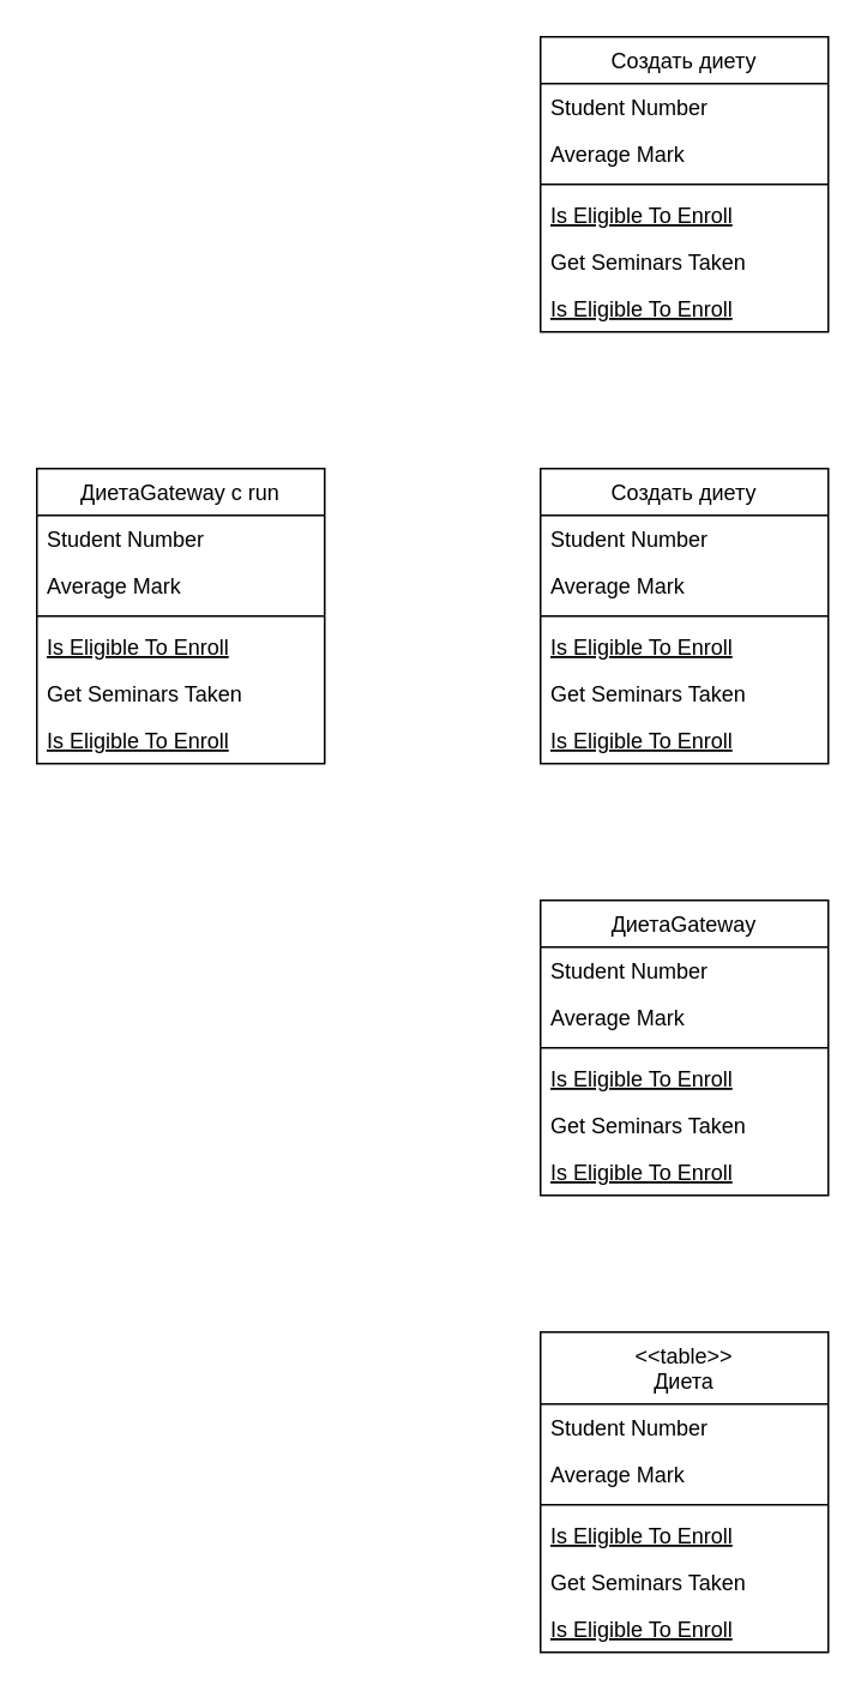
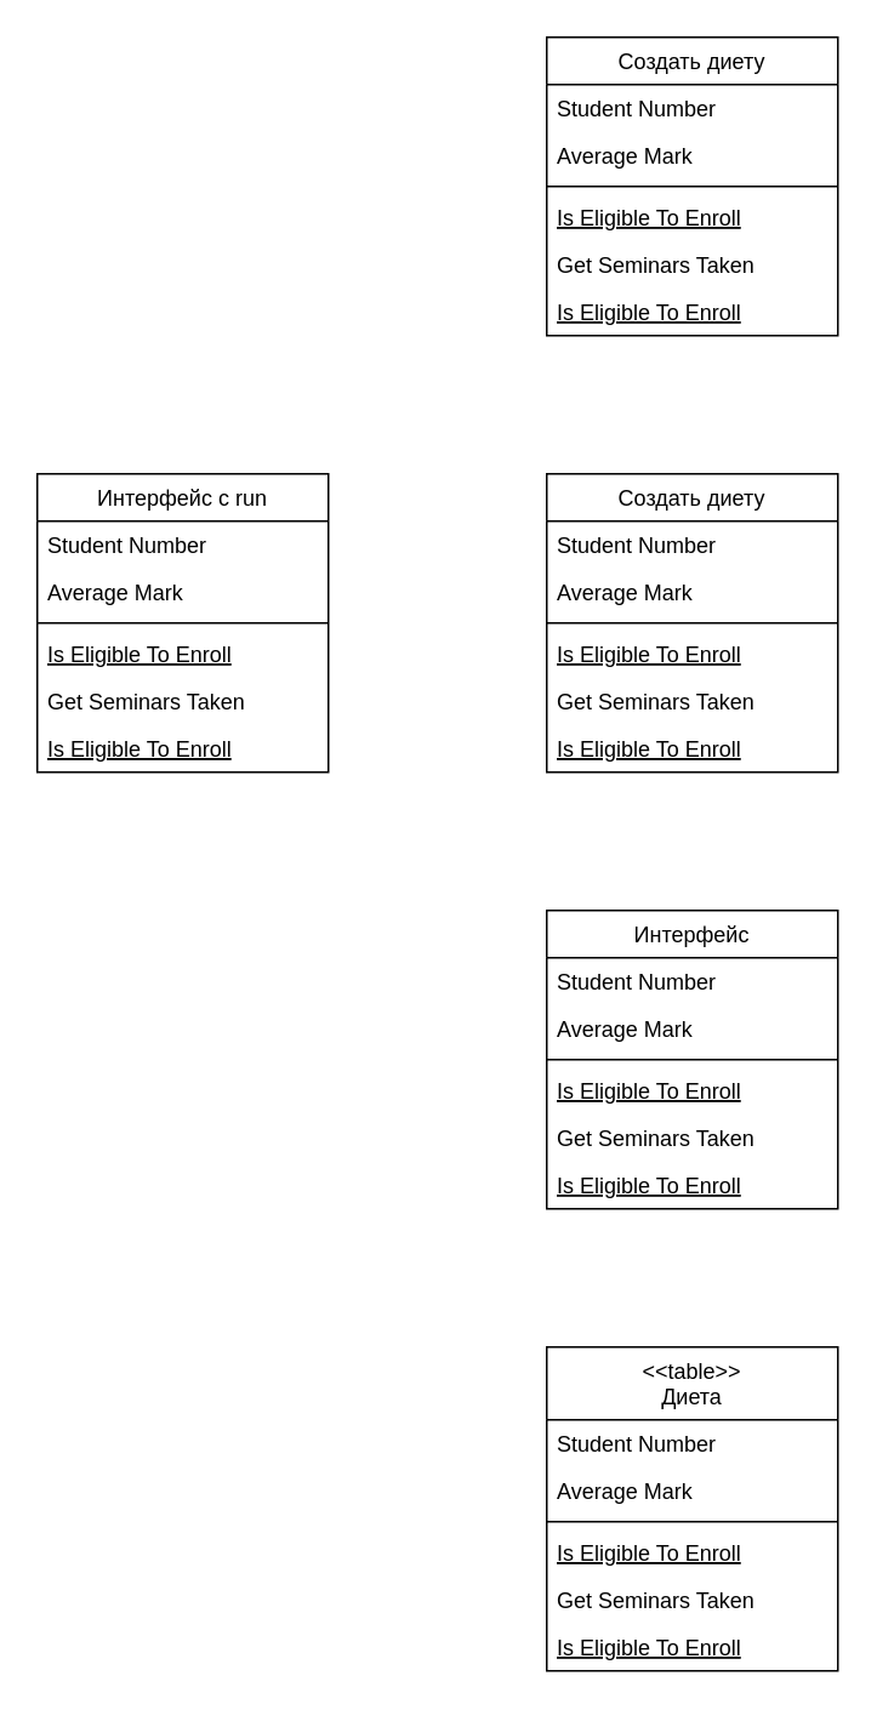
  <mxCell id="0" />
  <mxCell id="1" parent="0" />
- <mxCell id="2" value="ДиетаGateway" style="swimlane;fontStyle=0;align=center;verticalAlign=top;childLayout=stackLayout;horizontal=1;startSize=26;horizontalStack=0;resizeParent=1;resizeLast=0;collapsible=1;marginBottom=0;rounded=0;shadow=0;strokeWidth=1;" parent="1" vertex="1"><mxGeometry x="300" y="500" width="160" height="164" as="geometry"><mxRectangle x="130" y="380" width="160" height="26" as="alternateBounds" /></mxGeometry></mxCell>
+ <mxCell id="2" value="Интерфейс" style="swimlane;fontStyle=0;align=center;verticalAlign=top;childLayout=stackLayout;horizontal=1;startSize=26;horizontalStack=0;resizeParent=1;resizeLast=0;collapsible=1;marginBottom=0;rounded=0;shadow=0;strokeWidth=1;" parent="1" vertex="1"><mxGeometry x="300" y="500" width="160" height="164" as="geometry"><mxRectangle x="130" y="380" width="160" height="26" as="alternateBounds" /></mxGeometry></mxCell>
  <mxCell id="3" value="Student Number" style="text;align=left;verticalAlign=top;spacingLeft=4;spacingRight=4;overflow=hidden;rotatable=0;points=[[0,0.5],[1,0.5]];portConstraint=eastwest;" parent="2" vertex="1"><mxGeometry y="26" width="160" height="26" as="geometry" /></mxCell>
  <mxCell id="4" value="Average Mark" style="text;align=left;verticalAlign=top;spacingLeft=4;spacingRight=4;overflow=hidden;rotatable=0;points=[[0,0.5],[1,0.5]];portConstraint=eastwest;rounded=0;shadow=0;html=0;" parent="2" vertex="1"><mxGeometry y="52" width="160" height="26" as="geometry" /></mxCell>
  <mxCell id="5" value="" style="line;html=1;strokeWidth=1;align=left;verticalAlign=middle;spacingTop=-1;spacingLeft=3;spacingRight=3;rotatable=0;labelPosition=right;points=[];portConstraint=eastwest;" parent="2" vertex="1"><mxGeometry y="78" width="160" height="8" as="geometry" /></mxCell>
  <mxCell id="6" value="Is Eligible To Enroll" style="text;align=left;verticalAlign=top;spacingLeft=4;spacingRight=4;overflow=hidden;rotatable=0;points=[[0,0.5],[1,0.5]];portConstraint=eastwest;fontStyle=4" parent="2" vertex="1"><mxGeometry y="86" width="160" height="26" as="geometry" /></mxCell>
  <mxCell id="7" value="Get Seminars Taken" style="text;align=left;verticalAlign=top;spacingLeft=4;spacingRight=4;overflow=hidden;rotatable=0;points=[[0,0.5],[1,0.5]];portConstraint=eastwest;" parent="2" vertex="1"><mxGeometry y="112" width="160" height="26" as="geometry" /></mxCell>
  <mxCell id="8" value="Is Eligible To Enroll" style="text;align=left;verticalAlign=top;spacingLeft=4;spacingRight=4;overflow=hidden;rotatable=0;points=[[0,0.5],[1,0.5]];portConstraint=eastwest;fontStyle=4" parent="2" vertex="1"><mxGeometry y="138" width="160" height="26" as="geometry" /></mxCell>
  <mxCell id="9" value="&lt;&lt;table&gt;&gt;&#10;Диета" style="swimlane;fontStyle=0;align=center;verticalAlign=top;childLayout=stackLayout;horizontal=1;startSize=40;horizontalStack=0;resizeParent=1;resizeLast=0;collapsible=1;marginBottom=0;rounded=0;shadow=0;strokeWidth=1;" parent="1" vertex="1"><mxGeometry x="300" y="740" width="160" height="178" as="geometry"><mxRectangle x="130" y="380" width="160" height="26" as="alternateBounds" /></mxGeometry></mxCell>
  <mxCell id="10" value="Student Number" style="text;align=left;verticalAlign=top;spacingLeft=4;spacingRight=4;overflow=hidden;rotatable=0;points=[[0,0.5],[1,0.5]];portConstraint=eastwest;" parent="9" vertex="1"><mxGeometry y="40" width="160" height="26" as="geometry" /></mxCell>
  <mxCell id="11" value="Average Mark" style="text;align=left;verticalAlign=top;spacingLeft=4;spacingRight=4;overflow=hidden;rotatable=0;points=[[0,0.5],[1,0.5]];portConstraint=eastwest;rounded=0;shadow=0;html=0;" parent="9" vertex="1"><mxGeometry y="66" width="160" height="26" as="geometry" /></mxCell>
  <mxCell id="12" value="" style="line;html=1;strokeWidth=1;align=left;verticalAlign=middle;spacingTop=-1;spacingLeft=3;spacingRight=3;rotatable=0;labelPosition=right;points=[];portConstraint=eastwest;" parent="9" vertex="1"><mxGeometry y="92" width="160" height="8" as="geometry" /></mxCell>
  <mxCell id="13" value="Is Eligible To Enroll" style="text;align=left;verticalAlign=top;spacingLeft=4;spacingRight=4;overflow=hidden;rotatable=0;points=[[0,0.5],[1,0.5]];portConstraint=eastwest;fontStyle=4" parent="9" vertex="1"><mxGeometry y="100" width="160" height="26" as="geometry" /></mxCell>
  <mxCell id="14" value="Get Seminars Taken" style="text;align=left;verticalAlign=top;spacingLeft=4;spacingRight=4;overflow=hidden;rotatable=0;points=[[0,0.5],[1,0.5]];portConstraint=eastwest;" parent="9" vertex="1"><mxGeometry y="126" width="160" height="26" as="geometry" /></mxCell>
  <mxCell id="15" value="Is Eligible To Enroll" style="text;align=left;verticalAlign=top;spacingLeft=4;spacingRight=4;overflow=hidden;rotatable=0;points=[[0,0.5],[1,0.5]];portConstraint=eastwest;fontStyle=4" parent="9" vertex="1"><mxGeometry y="152" width="160" height="26" as="geometry" /></mxCell>
  <mxCell id="16" value="Создать диету" style="swimlane;fontStyle=0;align=center;verticalAlign=top;childLayout=stackLayout;horizontal=1;startSize=26;horizontalStack=0;resizeParent=1;resizeLast=0;collapsible=1;marginBottom=0;rounded=0;shadow=0;strokeWidth=1;" parent="1" vertex="1"><mxGeometry x="300" y="260" width="160" height="164" as="geometry"><mxRectangle x="130" y="380" width="160" height="26" as="alternateBounds" /></mxGeometry></mxCell>
  <mxCell id="17" value="Student Number" style="text;align=left;verticalAlign=top;spacingLeft=4;spacingRight=4;overflow=hidden;rotatable=0;points=[[0,0.5],[1,0.5]];portConstraint=eastwest;" parent="16" vertex="1"><mxGeometry y="26" width="160" height="26" as="geometry" /></mxCell>
  <mxCell id="18" value="Average Mark" style="text;align=left;verticalAlign=top;spacingLeft=4;spacingRight=4;overflow=hidden;rotatable=0;points=[[0,0.5],[1,0.5]];portConstraint=eastwest;rounded=0;shadow=0;html=0;" parent="16" vertex="1"><mxGeometry y="52" width="160" height="26" as="geometry" /></mxCell>
  <mxCell id="19" value="" style="line;html=1;strokeWidth=1;align=left;verticalAlign=middle;spacingTop=-1;spacingLeft=3;spacingRight=3;rotatable=0;labelPosition=right;points=[];portConstraint=eastwest;" parent="16" vertex="1"><mxGeometry y="78" width="160" height="8" as="geometry" /></mxCell>
  <mxCell id="20" value="Is Eligible To Enroll" style="text;align=left;verticalAlign=top;spacingLeft=4;spacingRight=4;overflow=hidden;rotatable=0;points=[[0,0.5],[1,0.5]];portConstraint=eastwest;fontStyle=4" parent="16" vertex="1"><mxGeometry y="86" width="160" height="26" as="geometry" /></mxCell>
  <mxCell id="21" value="Get Seminars Taken" style="text;align=left;verticalAlign=top;spacingLeft=4;spacingRight=4;overflow=hidden;rotatable=0;points=[[0,0.5],[1,0.5]];portConstraint=eastwest;" parent="16" vertex="1"><mxGeometry y="112" width="160" height="26" as="geometry" /></mxCell>
  <mxCell id="22" value="Is Eligible To Enroll" style="text;align=left;verticalAlign=top;spacingLeft=4;spacingRight=4;overflow=hidden;rotatable=0;points=[[0,0.5],[1,0.5]];portConstraint=eastwest;fontStyle=4" parent="16" vertex="1"><mxGeometry y="138" width="160" height="26" as="geometry" /></mxCell>
  <mxCell id="23" value="Создать диету" style="swimlane;fontStyle=0;align=center;verticalAlign=top;childLayout=stackLayout;horizontal=1;startSize=26;horizontalStack=0;resizeParent=1;resizeLast=0;collapsible=1;marginBottom=0;rounded=0;shadow=0;strokeWidth=1;" parent="1" vertex="1"><mxGeometry x="300" y="20" width="160" height="164" as="geometry"><mxRectangle x="130" y="380" width="160" height="26" as="alternateBounds" /></mxGeometry></mxCell>
  <mxCell id="24" value="Student Number" style="text;align=left;verticalAlign=top;spacingLeft=4;spacingRight=4;overflow=hidden;rotatable=0;points=[[0,0.5],[1,0.5]];portConstraint=eastwest;" parent="23" vertex="1"><mxGeometry y="26" width="160" height="26" as="geometry" /></mxCell>
  <mxCell id="25" value="Average Mark" style="text;align=left;verticalAlign=top;spacingLeft=4;spacingRight=4;overflow=hidden;rotatable=0;points=[[0,0.5],[1,0.5]];portConstraint=eastwest;rounded=0;shadow=0;html=0;" parent="23" vertex="1"><mxGeometry y="52" width="160" height="26" as="geometry" /></mxCell>
  <mxCell id="26" value="" style="line;html=1;strokeWidth=1;align=left;verticalAlign=middle;spacingTop=-1;spacingLeft=3;spacingRight=3;rotatable=0;labelPosition=right;points=[];portConstraint=eastwest;" parent="23" vertex="1"><mxGeometry y="78" width="160" height="8" as="geometry" /></mxCell>
  <mxCell id="27" value="Is Eligible To Enroll" style="text;align=left;verticalAlign=top;spacingLeft=4;spacingRight=4;overflow=hidden;rotatable=0;points=[[0,0.5],[1,0.5]];portConstraint=eastwest;fontStyle=4" parent="23" vertex="1"><mxGeometry y="86" width="160" height="26" as="geometry" /></mxCell>
  <mxCell id="28" value="Get Seminars Taken" style="text;align=left;verticalAlign=top;spacingLeft=4;spacingRight=4;overflow=hidden;rotatable=0;points=[[0,0.5],[1,0.5]];portConstraint=eastwest;" parent="23" vertex="1"><mxGeometry y="112" width="160" height="26" as="geometry" /></mxCell>
  <mxCell id="29" value="Is Eligible To Enroll" style="text;align=left;verticalAlign=top;spacingLeft=4;spacingRight=4;overflow=hidden;rotatable=0;points=[[0,0.5],[1,0.5]];portConstraint=eastwest;fontStyle=4" parent="23" vertex="1"><mxGeometry y="138" width="160" height="26" as="geometry" /></mxCell>
- <mxCell id="30" value="ДиетаGateway с run" style="swimlane;fontStyle=0;align=center;verticalAlign=top;childLayout=stackLayout;horizontal=1;startSize=26;horizontalStack=0;resizeParent=1;resizeLast=0;collapsible=1;marginBottom=0;rounded=0;shadow=0;strokeWidth=1;" vertex="1" parent="1"><mxGeometry x="20" y="260" width="160" height="164" as="geometry"><mxRectangle x="130" y="380" width="160" height="26" as="alternateBounds" /></mxGeometry></mxCell>
+ <mxCell id="30" value="Интерфейс с run" style="swimlane;fontStyle=0;align=center;verticalAlign=top;childLayout=stackLayout;horizontal=1;startSize=26;horizontalStack=0;resizeParent=1;resizeLast=0;collapsible=1;marginBottom=0;rounded=0;shadow=0;strokeWidth=1;" vertex="1" parent="1"><mxGeometry x="20" y="260" width="160" height="164" as="geometry"><mxRectangle x="130" y="380" width="160" height="26" as="alternateBounds" /></mxGeometry></mxCell>
  <mxCell id="31" value="Student Number" style="text;align=left;verticalAlign=top;spacingLeft=4;spacingRight=4;overflow=hidden;rotatable=0;points=[[0,0.5],[1,0.5]];portConstraint=eastwest;" vertex="1" parent="30"><mxGeometry y="26" width="160" height="26" as="geometry" /></mxCell>
  <mxCell id="32" value="Average Mark" style="text;align=left;verticalAlign=top;spacingLeft=4;spacingRight=4;overflow=hidden;rotatable=0;points=[[0,0.5],[1,0.5]];portConstraint=eastwest;rounded=0;shadow=0;html=0;" vertex="1" parent="30"><mxGeometry y="52" width="160" height="26" as="geometry" /></mxCell>
  <mxCell id="33" value="" style="line;html=1;strokeWidth=1;align=left;verticalAlign=middle;spacingTop=-1;spacingLeft=3;spacingRight=3;rotatable=0;labelPosition=right;points=[];portConstraint=eastwest;" vertex="1" parent="30"><mxGeometry y="78" width="160" height="8" as="geometry" /></mxCell>
  <mxCell id="34" value="Is Eligible To Enroll" style="text;align=left;verticalAlign=top;spacingLeft=4;spacingRight=4;overflow=hidden;rotatable=0;points=[[0,0.5],[1,0.5]];portConstraint=eastwest;fontStyle=4" vertex="1" parent="30"><mxGeometry y="86" width="160" height="26" as="geometry" /></mxCell>
  <mxCell id="35" value="Get Seminars Taken" style="text;align=left;verticalAlign=top;spacingLeft=4;spacingRight=4;overflow=hidden;rotatable=0;points=[[0,0.5],[1,0.5]];portConstraint=eastwest;" vertex="1" parent="30"><mxGeometry y="112" width="160" height="26" as="geometry" /></mxCell>
  <mxCell id="36" value="Is Eligible To Enroll" style="text;align=left;verticalAlign=top;spacingLeft=4;spacingRight=4;overflow=hidden;rotatable=0;points=[[0,0.5],[1,0.5]];portConstraint=eastwest;fontStyle=4" vertex="1" parent="30"><mxGeometry y="138" width="160" height="26" as="geometry" /></mxCell>
